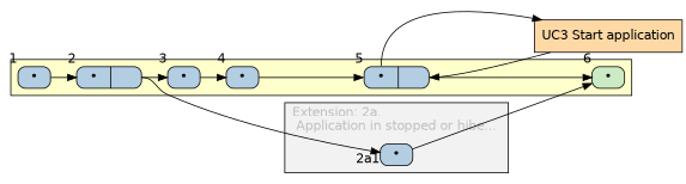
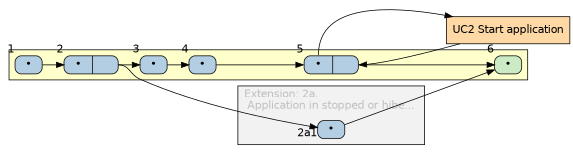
  digraph {
    fontcolor=gray
    fontname="DejaVu Sans"
    labeljust=l
    nodesep=0.2
    rankdir=LR
    ranksep=0.4
    node [fillcolor="#b3cde3" fontname="DejaVu Sans" shape=Mrecord style=filled]
    edge [fontname="DejaVu Sans" headport=JMP tailport=JMP]
    n1 [height=0.1 label="{<JMP>&bull;}" width=0.5 xlabel=1]
    n2 [height=0.1 label="{<JMP>&bull;|<EXT>}" width=1.0 xlabel=2]
    n3 [height=0.1 label="{<JMP>&bull;}" width=0.5 xlabel=3]
    n4 [height=0.1 label="{<JMP>&bull;}" width=0.5 xlabel=4]
    n5 [height=0.1 label="{<JMP>&bull;|<EXT>}" width=1.0 xlabel=5]
    n6 [fillcolor="#ccebc5" height=0.1 label="{<JMP>&bull;}" width=0.5 xlabel=6]
    n7 [height=0.1 label="{<JMP>&bull;}" width=0.5 xlabel="2a1"]
-   n8 [fillcolor="#fed9a6" height=0.5 label="UC3 Start application" shape=box width=0.5]
+   n8 [fillcolor="#fed9a6" height=0.5 label="UC2 Start application" shape=box width=0.5]
    subgraph cluster_1 {
      bgcolor="#ffffcc"
      n1
      n2
      n3
      n4
      n5
      n6
    }
    subgraph cluster_2 {
      bgcolor="#f2f2f2"
      label="Extension: 2a.\l Application in stopped or hibe... "
      n7
    }
    n1 -> n2
    n2 -> n3 [tailport=EXT]
    n2 -> n7 [tailport=EXT]
    n3 -> n4
    n4 -> n5
    n5 -> n6 [tailport=EXT]
    n5 -> n8 [headport=""]
    n7 -> n6
    n8 -> n5 [headport=EXT tailport=""]
  }
